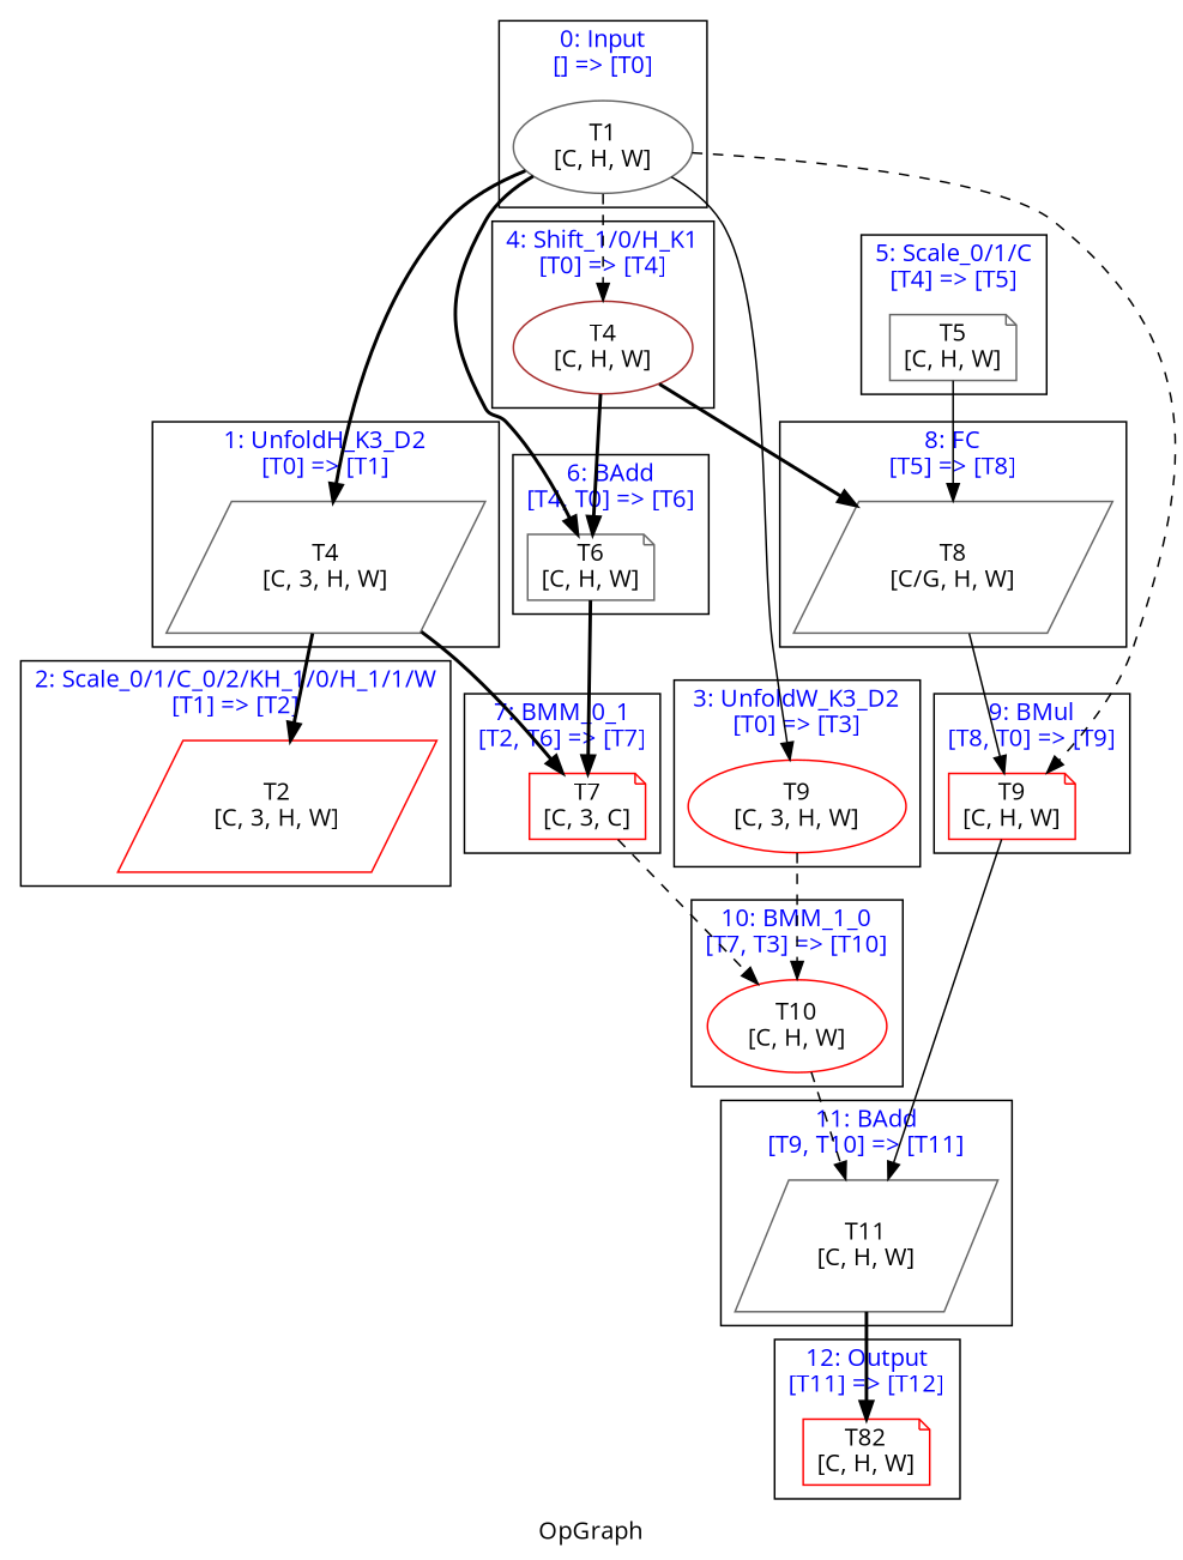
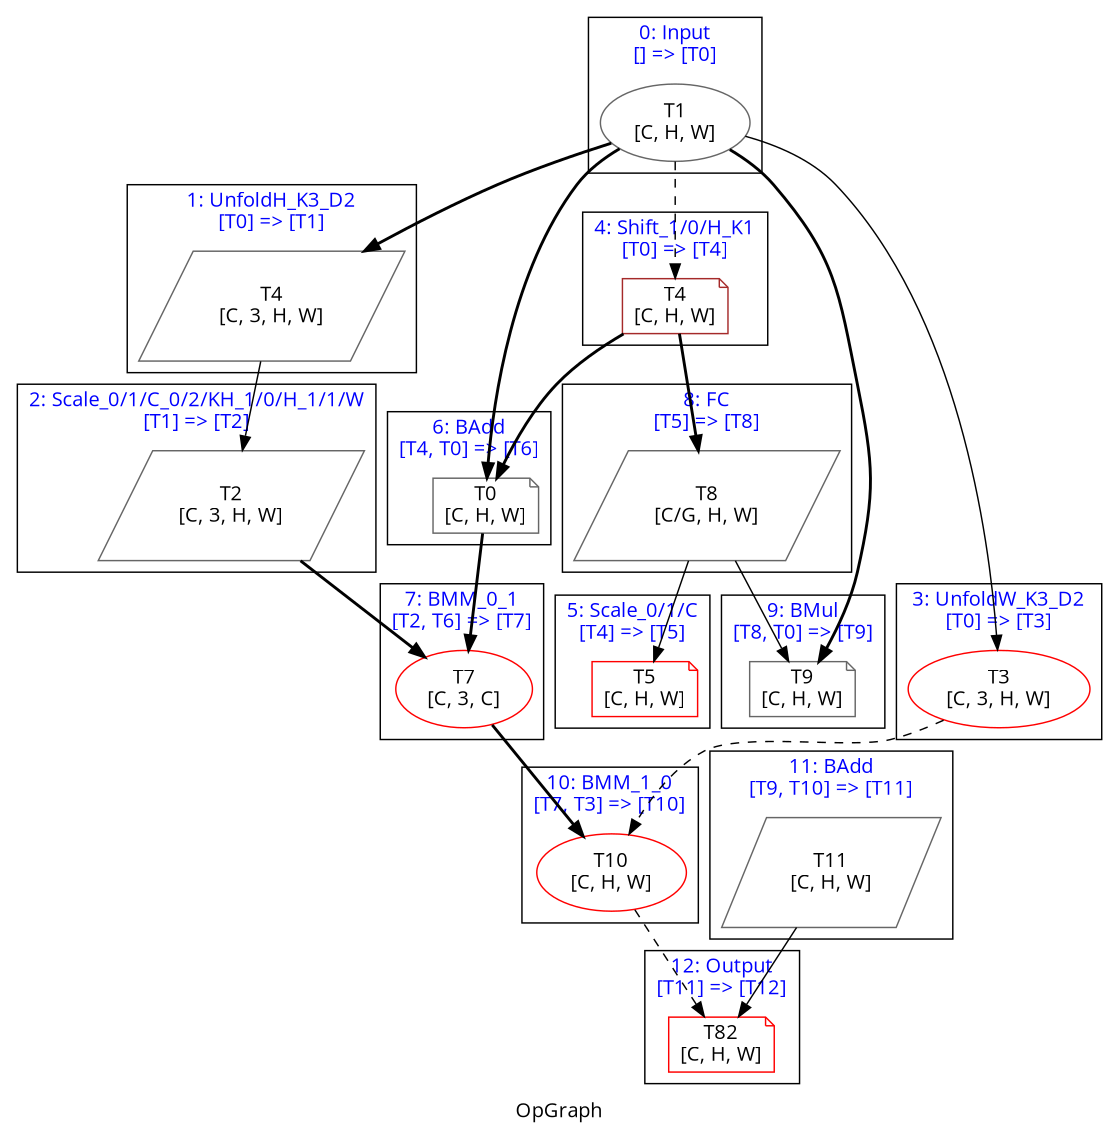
  digraph {
    fontname="Open Sans"
    label=OpGraph
    node [color=red fontname="Open Sans" shape=note]
    edge [fontname="Open Sans" style=bold]
    n1 [color=gray40 label="T1\n[C, H, W]" shape=ellipse]
    n2 [color=gray40 label="T4\n[C, 3, H, W]" shape=parallelogram]
-   n3 [label="T2\n[C, 3, H, W]" shape=parallelogram]
-   n4 [label="T9\n[C, 3, H, W]" shape=ellipse]
-   n5 [color=brown label="T4\n[C, H, W]" shape=ellipse]
-   n6 [color=gray40 label="T5\n[C, H, W]"]
-   n7 [color=gray40 label="T6\n[C, H, W]"]
-   n8 [label="T7\n[C, 3, C]"]
+   n3 [color=gray40 label="T2\n[C, 3, H, W]" shape=parallelogram]
+   n4 [label="T3\n[C, 3, H, W]" shape=ellipse]
+   n5 [color=brown label="T4\n[C, H, W]"]
+   n6 [label="T5\n[C, H, W]"]
+   n7 [color=gray40 label="T0\n[C, H, W]"]
+   n8 [label="T7\n[C, 3, C]" shape=ellipse]
    n9 [color=gray40 label="T8\n[C/G, H, W]" shape=parallelogram]
-   n10 [label="T9\n[C, H, W]"]
+   n10 [color=gray40 label="T9\n[C, H, W]"]
    n11 [label="T10\n[C, H, W]" shape=ellipse]
    n12 [color=gray40 label="T11\n[C, H, W]" shape=parallelogram]
    n13 [label="T82\n[C, H, W]"]
    subgraph sub_1 {
      n1
      n2
      n3
      n4
      n5
      n6
      n7
      n8
      n9
      n10
      n11
      n12
      n13
    }
    subgraph cluster_2 {
      fontcolor=blue
      label="0: Input\n[] => [T0]"
      n1
    }
    subgraph cluster_3 {
      fontcolor=blue
      label="1: UnfoldH_K3_D2\n[T0] => [T1]"
      n2
    }
    subgraph cluster_4 {
      fontcolor=blue
      label="2: Scale_0/1/C_0/2/KH_1/0/H_1/1/W\n[T1] => [T2]"
      n3
    }
    subgraph cluster_5 {
      fontcolor=blue
      label="3: UnfoldW_K3_D2\n[T0] => [T3]"
      n4
    }
    subgraph cluster_6 {
      fontcolor=blue
      label="4: Shift_1/0/H_K1\n[T0] => [T4]"
      n5
    }
    subgraph cluster_7 {
      fontcolor=blue
      label="5: Scale_0/1/C\n[T4] => [T5]"
      n6
    }
    subgraph cluster_8 {
      fontcolor=blue
      label="6: BAdd\n[T4, T0] => [T6]"
      n7
    }
    subgraph cluster_9 {
      fontcolor=blue
      label="7: BMM_0_1\n[T2, T6] => [T7]"
      n8
    }
    subgraph cluster_10 {
      fontcolor=blue
      label="8: FC\n[T5] => [T8]"
      n9
    }
    subgraph cluster_11 {
      fontcolor=blue
      label="9: BMul\n[T8, T0] => [T9]"
      n10
    }
    subgraph cluster_12 {
      fontcolor=blue
      label="10: BMM_1_0\n[T7, T3] => [T10]"
      n11
    }
    subgraph cluster_13 {
      fontcolor=blue
      label="11: BAdd\n[T9, T10] => [T11]"
      n12
    }
    subgraph cluster_14 {
      fontcolor=blue
      label="12: Output\n[T11] => [T12]"
      n13
    }
    n1 -> n2
    n1 -> n4 [style=solid]
    n1 -> n5 [style=dashed]
    n1 -> n7
-   n1 -> n10 [style=dashed]
-   n2 -> n3
-   n2 -> n8
+   n1 -> n10
+   n2 -> n3 [style=solid]
+   n3 -> n8
    n4 -> n11 [style=dashed]
    n5 -> n7
    n5 -> n9
-   n6 -> n9 [style=solid]
+   n9 -> n6 [style=solid]
    n7 -> n8
-   n8 -> n11 [style=dashed]
+   n8 -> n11
    n9 -> n10 [style=solid]
-   n10 -> n12 [style=solid]
-   n11 -> n12 [style=dashed]
-   n12 -> n13
+   n11 -> n13 [style=dashed]
+   n12 -> n13 [style=solid]
  }
